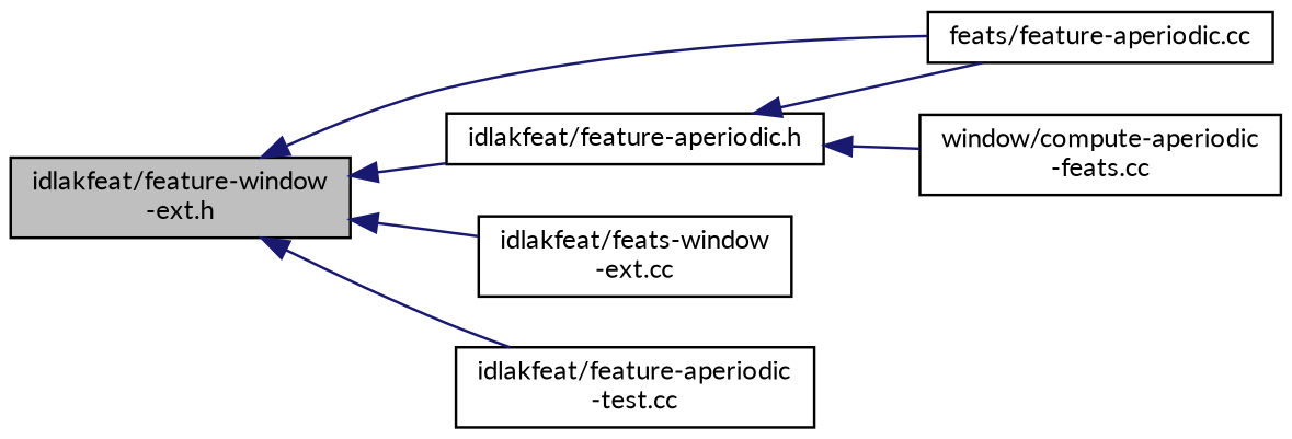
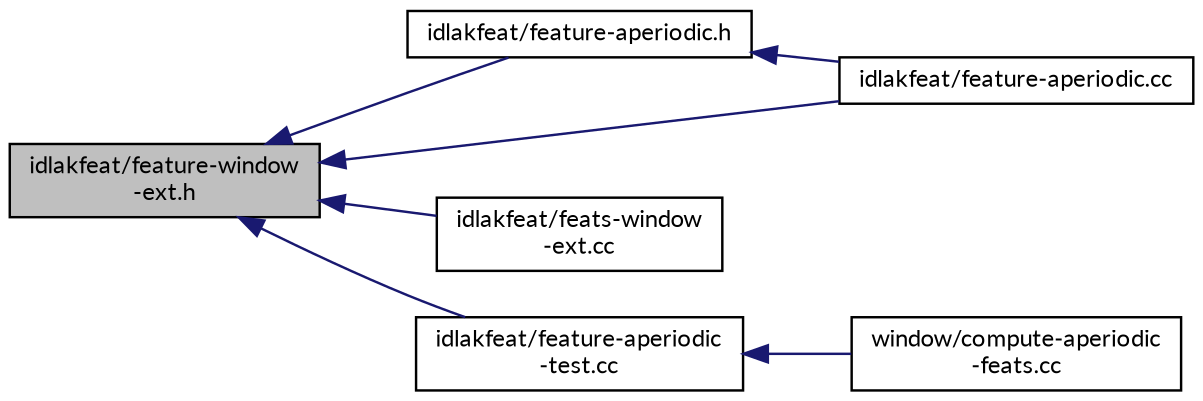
  digraph {
    fontname=Lato
    rankdir=LR
    node [color=black fillcolor=white fontname=Lato fontsize=10 shape=record style=filled]
    edge [color=midnightblue dir=back fontname=Lato fontsize=10 labelfontname=Helvetica labelfontsize=10 style=solid]
    n1 [fillcolor=grey75 fontcolor=black height=0.2 label="idlakfeat/feature-window\l-ext.h" width=0.4]
    n2 [height=0.2 label="idlakfeat/feature-aperiodic.h" width=0.4]
-   n3 [height=0.2 label="feats/feature-aperiodic.cc" width=0.4]
+   n3 [height=0.2 label="idlakfeat/feature-aperiodic.cc" width=0.4]
    n4 [height=0.2 label="idlakfeat/feats-window\l-ext.cc" width=0.4]
    n5 [height=0.2 label="idlakfeat/feature-aperiodic\l-test.cc" width=0.4]
    n6 [height=0.2 label="window/compute-aperiodic\l-feats.cc" width=0.4]
    n1 -> n2
    n1 -> n3
    n1 -> n4
    n1 -> n5
    n2 -> n3
-   n2 -> n6
+   n5 -> n6
  }
